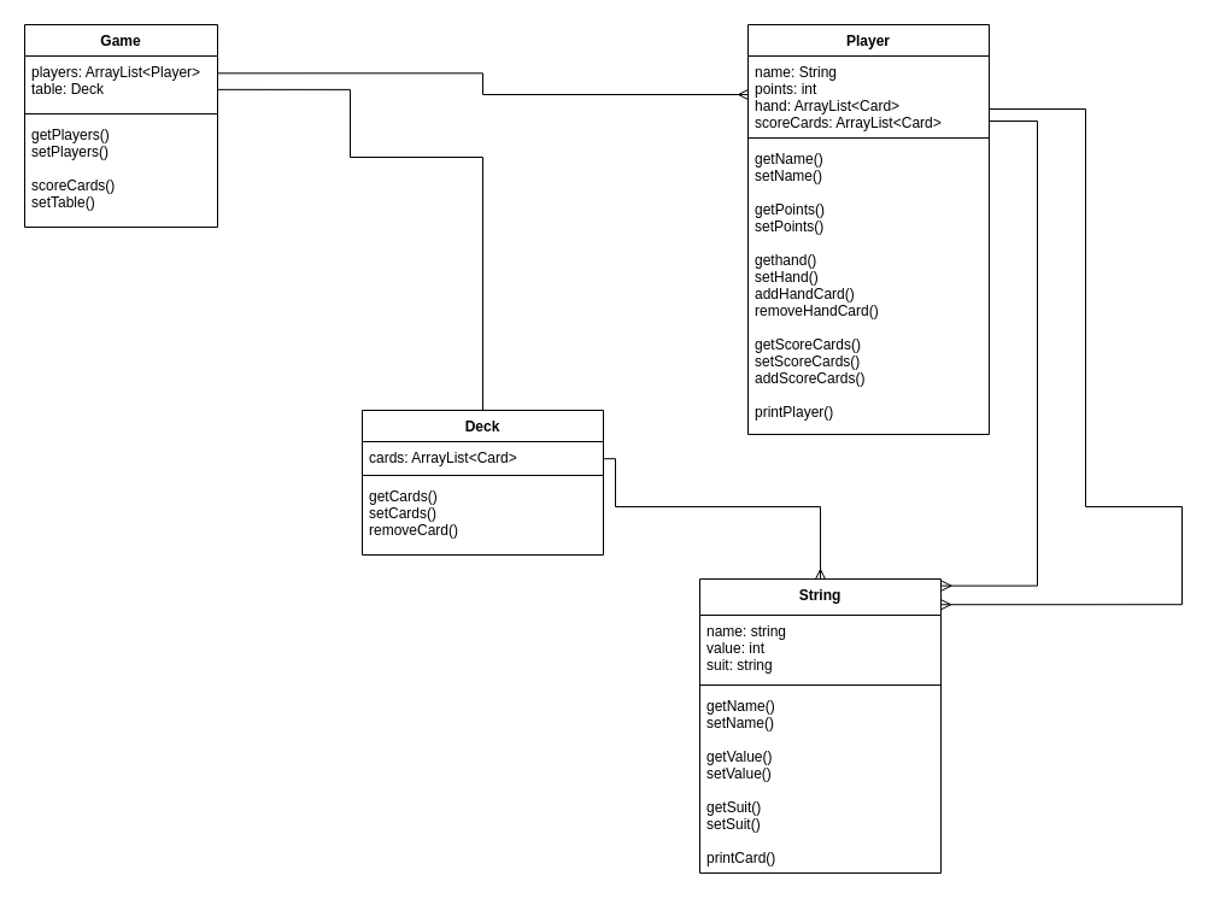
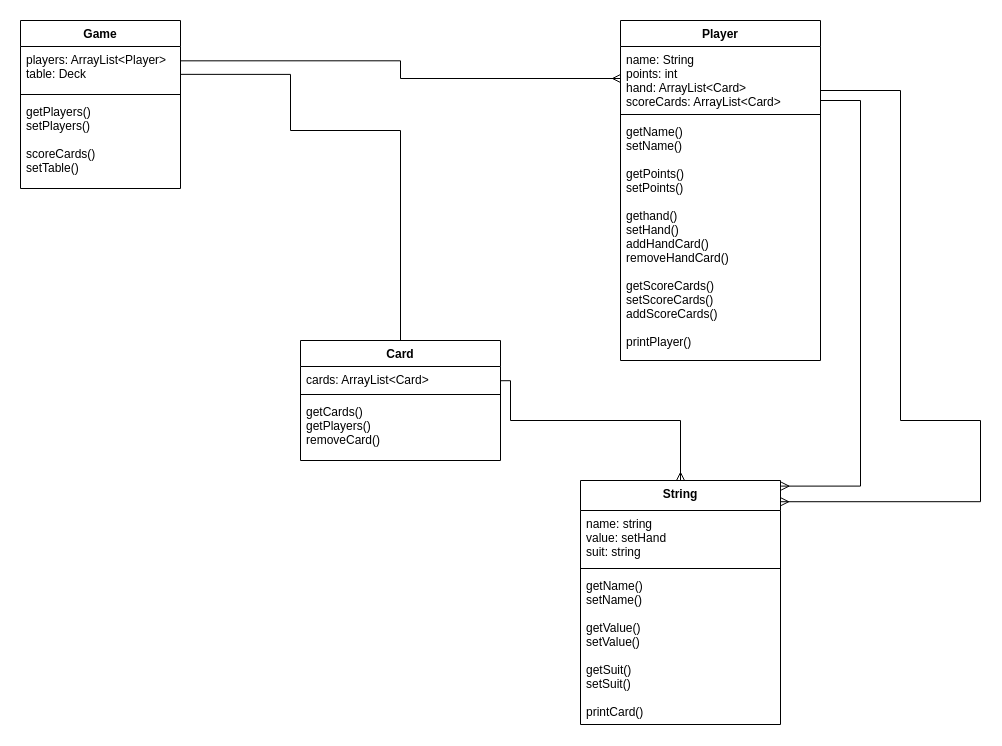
  <mxCell id="0" />
  <mxCell id="1" parent="0" />
  <mxCell id="2" style="edgeStyle=orthogonalEdgeStyle;rounded=0;orthogonalLoop=1;jettySize=auto;html=1;exitX=1.002;exitY=0.326;exitDx=0;exitDy=0;entryX=0;entryY=0.5;entryDx=0;entryDy=0;endArrow=ERmany;endFill=0;exitPerimeter=0;align=left;" edge="1" parent="1" source="12" target="16"><mxGeometry relative="1" as="geometry"><Array as="points"><mxPoint x="400" y="60" /><mxPoint x="400" y="78" /></Array></mxGeometry></mxCell>
  <mxCell id="3" style="edgeStyle=orthogonalEdgeStyle;rounded=0;orthogonalLoop=1;jettySize=auto;html=1;endArrow=none;endFill=0;exitX=1.002;exitY=0.633;exitDx=0;exitDy=0;exitPerimeter=0;entryX=0.5;entryY=0;entryDx=0;entryDy=0;align=left;" edge="1" parent="1" source="12" target="7"><mxGeometry relative="1" as="geometry"><mxPoint x="340" y="68" as="targetPoint" /><Array as="points"><mxPoint x="290" y="74" /><mxPoint x="290" y="130" /><mxPoint x="400" y="130" /></Array></mxGeometry></mxCell>
  <mxCell id="4" style="edgeStyle=orthogonalEdgeStyle;rounded=0;orthogonalLoop=1;jettySize=auto;html=1;entryX=0.5;entryY=0;entryDx=0;entryDy=0;endArrow=ERmany;endFill=0;exitX=1;exitY=0.593;exitDx=0;exitDy=0;exitPerimeter=0;align=left;" edge="1" parent="1" source="8" target="19"><mxGeometry relative="1" as="geometry"><mxPoint x="560" y="378" as="sourcePoint" /><Array as="points"><mxPoint x="510" y="380" /><mxPoint x="510" y="420" /><mxPoint x="680" y="420" /></Array></mxGeometry></mxCell>
  <mxCell id="5" style="edgeStyle=orthogonalEdgeStyle;rounded=0;orthogonalLoop=1;jettySize=auto;html=1;endArrow=ERmany;endFill=0;entryX=1.001;entryY=0.087;entryDx=0;entryDy=0;entryPerimeter=0;align=left;" edge="1" parent="1" source="16" target="19"><mxGeometry relative="1" as="geometry"><mxPoint x="680" y="640" as="targetPoint" /><Array as="points"><mxPoint x="900" y="90" /><mxPoint x="900" y="420" /><mxPoint x="980" y="420" /><mxPoint x="980" y="501" /></Array></mxGeometry></mxCell>
  <mxCell id="6" style="edgeStyle=orthogonalEdgeStyle;rounded=0;orthogonalLoop=1;jettySize=auto;html=1;endArrow=ERmany;endFill=0;entryX=1.003;entryY=0.023;entryDx=0;entryDy=0;entryPerimeter=0;align=left;" edge="1" parent="1" source="16" target="19"><mxGeometry relative="1" as="geometry"><mxPoint x="790" y="630" as="targetPoint" /><Array as="points"><mxPoint x="860" y="100" /><mxPoint x="860" y="486" /></Array></mxGeometry></mxCell>
- <mxCell id="7" value="Deck" style="swimlane;fontStyle=1;align=center;verticalAlign=top;childLayout=stackLayout;horizontal=1;startSize=26;horizontalStack=0;resizeParent=1;resizeParentMax=0;resizeLast=0;collapsible=1;marginBottom=0;" vertex="1" parent="1"><mxGeometry x="300" y="340" width="200" height="120" as="geometry" /></mxCell>
+ <mxCell id="7" value="Card" style="swimlane;fontStyle=1;align=center;verticalAlign=top;childLayout=stackLayout;horizontal=1;startSize=26;horizontalStack=0;resizeParent=1;resizeParentMax=0;resizeLast=0;collapsible=1;marginBottom=0;" vertex="1" parent="1"><mxGeometry x="300" y="340" width="200" height="120" as="geometry" /></mxCell>
  <mxCell id="8" value="cards: ArrayList&lt;Card&gt;" style="text;strokeColor=none;fillColor=none;align=left;verticalAlign=top;spacingLeft=4;spacingRight=4;overflow=hidden;rotatable=0;points=[[0,0.5],[1,0.5]];portConstraint=eastwest;" vertex="1" parent="7"><mxGeometry y="26" width="200" height="24" as="geometry" /></mxCell>
  <mxCell id="9" value="" style="line;strokeWidth=1;fillColor=none;align=left;verticalAlign=middle;spacingTop=-1;spacingLeft=3;spacingRight=3;rotatable=0;labelPosition=right;points=[];portConstraint=eastwest;" vertex="1" parent="7"><mxGeometry y="50" width="200" height="8" as="geometry" /></mxCell>
- <mxCell id="10" value="getCards()&#10;setCards()&#10;removeCard()" style="text;strokeColor=none;fillColor=none;align=left;verticalAlign=top;spacingLeft=4;spacingRight=4;overflow=hidden;rotatable=0;points=[[0,0.5],[1,0.5]];portConstraint=eastwest;" vertex="1" parent="7"><mxGeometry y="58" width="200" height="62" as="geometry" /></mxCell>
+ <mxCell id="10" value="getCards()&#10;getPlayers()&#10;removeCard()" style="text;strokeColor=none;fillColor=none;align=left;verticalAlign=top;spacingLeft=4;spacingRight=4;overflow=hidden;rotatable=0;points=[[0,0.5],[1,0.5]];portConstraint=eastwest;" vertex="1" parent="7"><mxGeometry y="58" width="200" height="62" as="geometry" /></mxCell>
  <mxCell id="11" value="Game" style="swimlane;fontStyle=1;align=center;verticalAlign=top;childLayout=stackLayout;horizontal=1;startSize=26;horizontalStack=0;resizeParent=1;resizeParentMax=0;resizeLast=0;collapsible=1;marginBottom=0;" vertex="1" parent="1"><mxGeometry x="20" y="20" width="160" height="168" as="geometry" /></mxCell>
  <mxCell id="12" value="players: ArrayList&lt;Player&gt;&#10;table: Deck" style="text;strokeColor=none;fillColor=none;align=left;verticalAlign=top;spacingLeft=4;spacingRight=4;overflow=hidden;rotatable=0;points=[[0,0.5],[1,0.5]];portConstraint=eastwest;" vertex="1" parent="11"><mxGeometry y="26" width="160" height="44" as="geometry" /></mxCell>
  <mxCell id="13" value="" style="line;strokeWidth=1;fillColor=none;align=left;verticalAlign=middle;spacingTop=-1;spacingLeft=3;spacingRight=3;rotatable=0;labelPosition=right;points=[];portConstraint=eastwest;" vertex="1" parent="11"><mxGeometry y="70" width="160" height="8" as="geometry" /></mxCell>
  <mxCell id="14" value="getPlayers()&#10;setPlayers()&#10;&#10;scoreCards()&#10;setTable()" style="text;strokeColor=none;fillColor=none;align=left;verticalAlign=top;spacingLeft=4;spacingRight=4;overflow=hidden;rotatable=0;points=[[0,0.5],[1,0.5]];portConstraint=eastwest;" vertex="1" parent="11"><mxGeometry y="78" width="160" height="90" as="geometry" /></mxCell>
  <mxCell id="15" value="Player" style="swimlane;fontStyle=1;align=center;verticalAlign=top;childLayout=stackLayout;horizontal=1;startSize=26;horizontalStack=0;resizeParent=1;resizeParentMax=0;resizeLast=0;collapsible=1;marginBottom=0;" vertex="1" parent="1"><mxGeometry x="620" y="20" width="200" height="340" as="geometry" /></mxCell>
  <mxCell id="16" value="name: String&#10;points: int&#10;hand: ArrayList&lt;Card&gt;&#10;scoreCards: ArrayList&lt;Card&gt;" style="text;strokeColor=none;fillColor=none;align=left;verticalAlign=top;spacingLeft=4;spacingRight=4;overflow=hidden;rotatable=0;points=[[0,0.5],[1,0.5]];portConstraint=eastwest;" vertex="1" parent="15"><mxGeometry y="26" width="200" height="64" as="geometry" /></mxCell>
  <mxCell id="17" value="" style="line;strokeWidth=1;fillColor=none;align=left;verticalAlign=middle;spacingTop=-1;spacingLeft=3;spacingRight=3;rotatable=0;labelPosition=right;points=[];portConstraint=eastwest;" vertex="1" parent="15"><mxGeometry y="90" width="200" height="8" as="geometry" /></mxCell>
  <mxCell id="18" value="getName()&#10;setName()&#10;&#10;getPoints()&#10;setPoints()&#10;&#10;gethand()&#10;setHand()&#10;addHandCard()&#10;removeHandCard()&#10;&#10;getScoreCards()&#10;setScoreCards()&#10;addScoreCards()&#10;&#10;printPlayer()" style="text;strokeColor=none;fillColor=none;align=left;verticalAlign=top;spacingLeft=4;spacingRight=4;overflow=hidden;rotatable=0;points=[[0,0.5],[1,0.5]];portConstraint=eastwest;" vertex="1" parent="15"><mxGeometry y="98" width="200" height="242" as="geometry" /></mxCell>
  <mxCell id="19" value="String" style="swimlane;fontStyle=1;align=center;verticalAlign=top;childLayout=stackLayout;horizontal=1;startSize=30;horizontalStack=0;resizeParent=1;resizeParentMax=0;resizeLast=0;collapsible=1;marginBottom=0;" vertex="1" parent="1"><mxGeometry x="580" y="480" width="200" height="244" as="geometry" /></mxCell>
- <mxCell id="20" value="name: string&#10;value: int&#10;suit: string" style="text;strokeColor=none;fillColor=none;align=left;verticalAlign=top;spacingLeft=4;spacingRight=4;overflow=hidden;rotatable=0;points=[[0,0.5],[1,0.5]];portConstraint=eastwest;" vertex="1" parent="19"><mxGeometry y="30" width="200" height="54" as="geometry" /></mxCell>
+ <mxCell id="20" value="name: string&#10;value: setHand&#10;suit: string" style="text;strokeColor=none;fillColor=none;align=left;verticalAlign=top;spacingLeft=4;spacingRight=4;overflow=hidden;rotatable=0;points=[[0,0.5],[1,0.5]];portConstraint=eastwest;" vertex="1" parent="19"><mxGeometry y="30" width="200" height="54" as="geometry" /></mxCell>
  <mxCell id="21" value="" style="line;strokeWidth=1;fillColor=none;align=left;verticalAlign=middle;spacingTop=-1;spacingLeft=3;spacingRight=3;rotatable=0;labelPosition=right;points=[];portConstraint=eastwest;" vertex="1" parent="19"><mxGeometry y="84" width="200" height="8" as="geometry" /></mxCell>
  <mxCell id="22" value="getName()&#10;setName()&#10;&#10;getValue()&#10;setValue()&#10;&#10;getSuit()&#10;setSuit()&#10;&#10;printCard()" style="text;strokeColor=none;fillColor=none;align=left;verticalAlign=top;spacingLeft=4;spacingRight=4;overflow=hidden;rotatable=0;points=[[0,0.5],[1,0.5]];portConstraint=eastwest;" vertex="1" parent="19"><mxGeometry y="92" width="200" height="152" as="geometry" /></mxCell>
